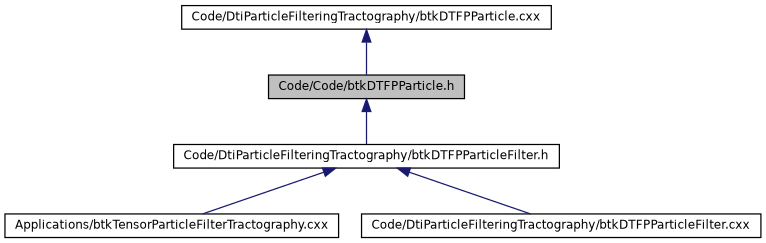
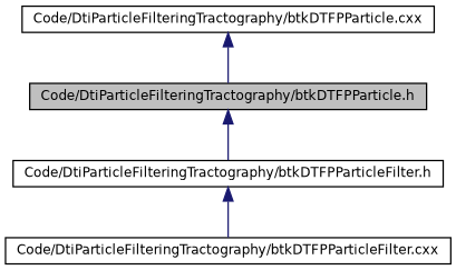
  digraph {
    fontname="DejaVu Sans"
    node [color=black fillcolor=white fontname="DejaVu Sans" fontsize=10 shape=record style=filled]
    edge [color=midnightblue dir=back fontname="DejaVu Sans" fontsize=10 labelfontname="FreeSans.ttf" labelfontsize=10 style=solid]
-   n1 [fillcolor=grey75 fontcolor=black height=0.2 label="Code/Code/btkDTFPParticle.h" width=0.4]
+   n1 [fillcolor=grey75 fontcolor=black height=0.2 label="Code/DtiParticleFilteringTractography/btkDTFPParticle.h" width=0.4]
    n2 [height=0.2 label="Code/DtiParticleFilteringTractography/btkDTFPParticleFilter.h" width=0.4]
    n3 [height=0.2 label="Code/DtiParticleFilteringTractography/btkDTFPParticle.cxx" width=0.4]
-   n4 [height=0.2 label="Applications/btkTensorParticleFilterTractography.cxx" width=0.4]
    n5 [height=0.2 label="Code/DtiParticleFilteringTractography/btkDTFPParticleFilter.cxx" width=0.4]
    n1 -> n2
-   n2 -> n4
    n2 -> n5
    n3 -> n1
  }
